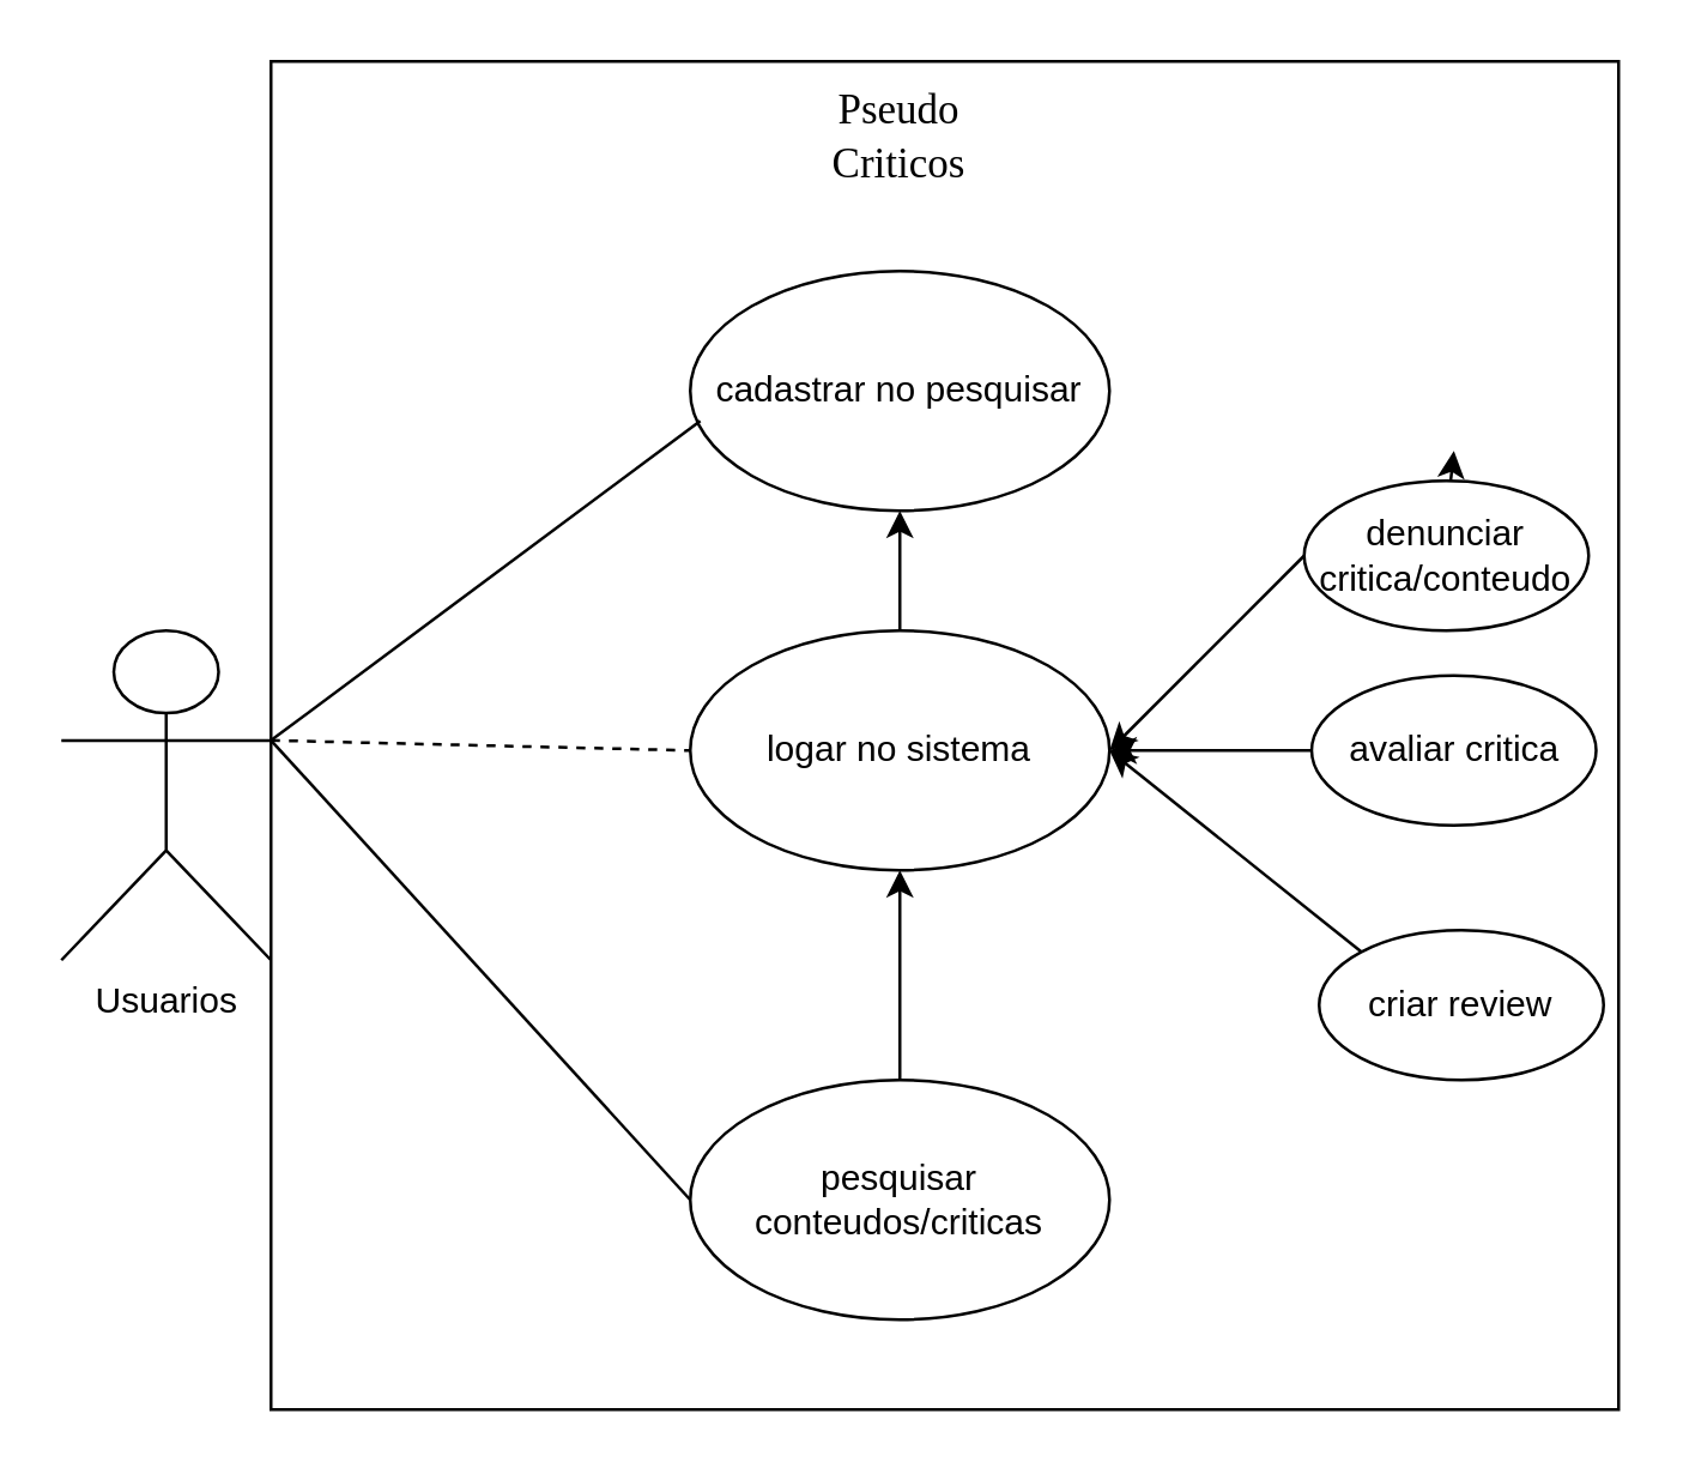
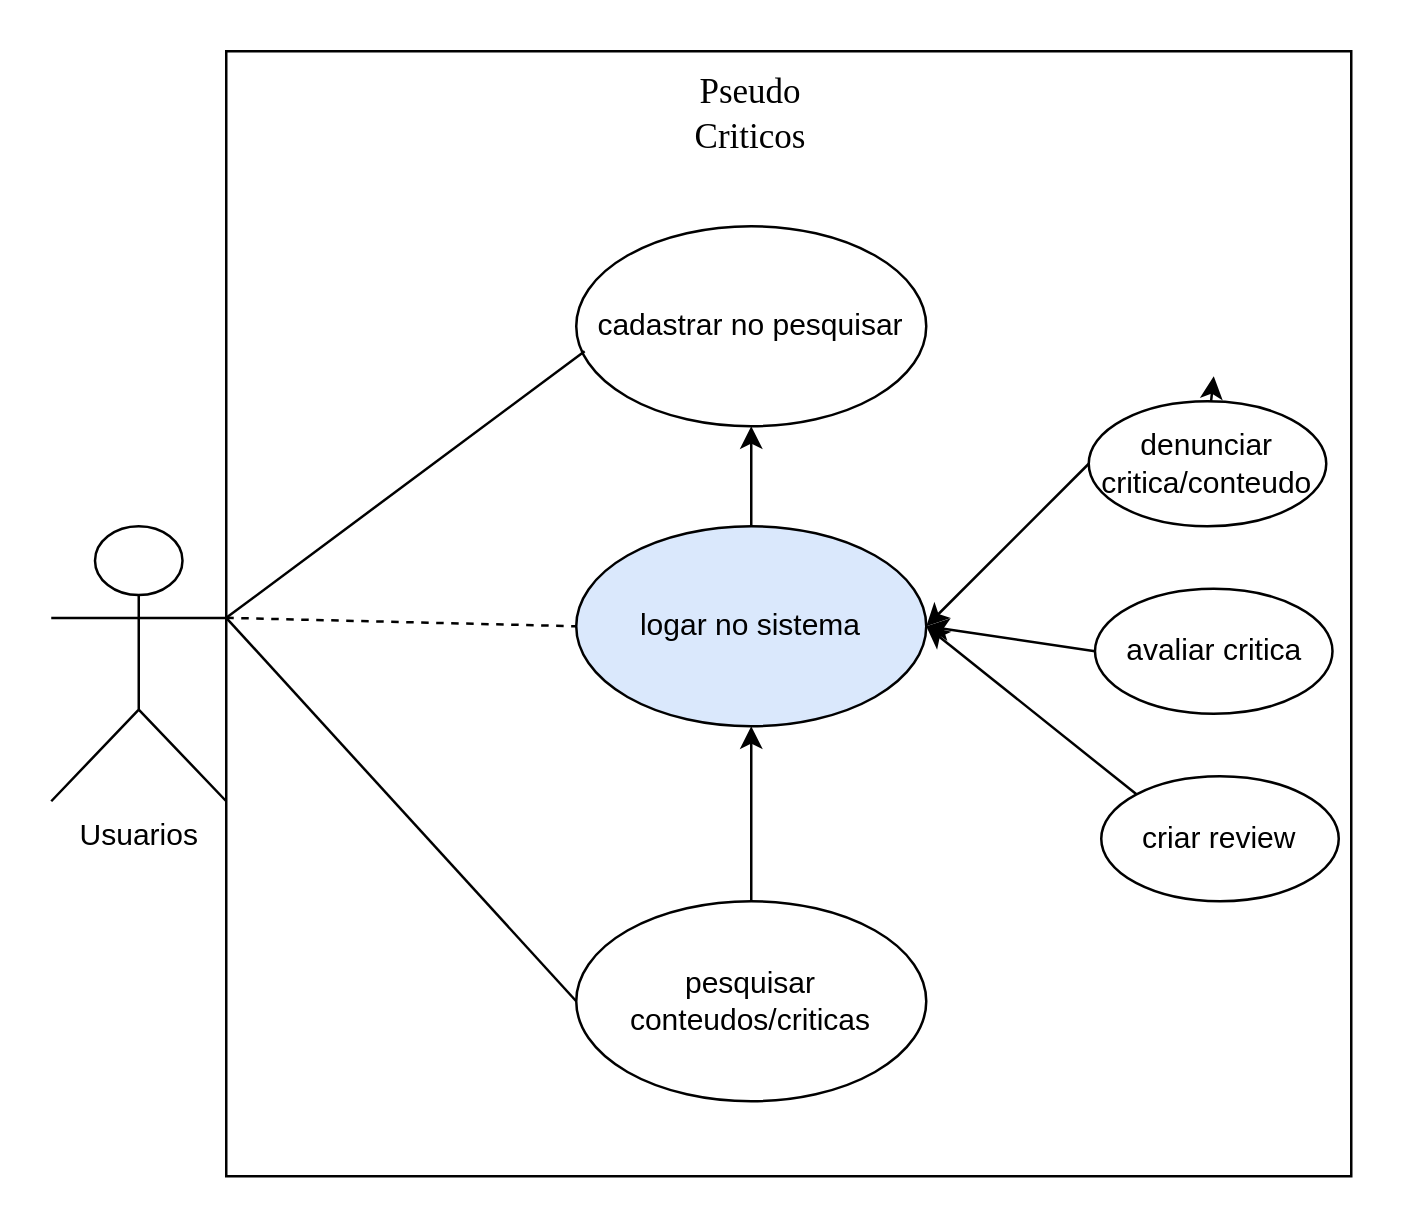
  <mxCell id="0" />
  <mxCell id="1" parent="0" />
  <mxCell id="2" value="" style="whiteSpace=wrap;html=1;aspect=fixed;" vertex="1" parent="1"><mxGeometry x="90" y="20" width="450" height="450" as="geometry" /></mxCell>
  <mxCell id="3" style="edgeStyle=none;html=1;entryX=0.5;entryY=1;entryDx=0;entryDy=0;fontSize=14;" edge="1" parent="1" source="4" target="11"><mxGeometry relative="1" as="geometry" /></mxCell>
- <mxCell id="4" value="logar no sistema" style="ellipse;whiteSpace=wrap;html=1;" vertex="1" parent="1"><mxGeometry x="230" y="210" width="140" height="80" as="geometry" /></mxCell>
+ <mxCell id="4" value="logar no sistema" style="ellipse;whiteSpace=wrap;html=1;fillColor=#dae8fc;" vertex="1" parent="1"><mxGeometry x="230" y="210" width="140" height="80" as="geometry" /></mxCell>
  <mxCell id="5" value="Usuarios&lt;br&gt;" style="shape=umlActor;verticalLabelPosition=bottom;verticalAlign=top;html=1;outlineConnect=0;" vertex="1" parent="1"><mxGeometry x="20" y="210" width="70" height="110" as="geometry" /></mxCell>
  <mxCell id="6" style="edgeStyle=none;html=1;exitX=0;exitY=0;exitDx=0;exitDy=0;entryX=1;entryY=0.5;entryDx=0;entryDy=0;fontSize=14;" edge="1" parent="1" source="7" target="4"><mxGeometry relative="1" as="geometry" /></mxCell>
  <mxCell id="7" value="criar review" style="ellipse;whiteSpace=wrap;html=1;" vertex="1" parent="1"><mxGeometry x="440" y="310" width="95" height="50" as="geometry" /></mxCell>
  <mxCell id="8" style="edgeStyle=none;html=1;exitX=0;exitY=0.5;exitDx=0;exitDy=0;entryX=1;entryY=0.5;entryDx=0;entryDy=0;fontSize=14;" edge="1" parent="1" source="10" target="4"><mxGeometry relative="1" as="geometry" /></mxCell>
  <mxCell id="9" value="" style="edgeStyle=none;html=1;fontSize=14;startArrow=none;" edge="1" parent="1" source="18"><mxGeometry relative="1" as="geometry"><mxPoint x="485" y="150" as="targetPoint" /></mxGeometry></mxCell>
- <mxCell id="10" value="avaliar critica" style="ellipse;whiteSpace=wrap;html=1;" vertex="1" parent="1"><mxGeometry x="437.5" y="225" width="95" height="50" as="geometry" /></mxCell>
+ <mxCell id="10" value="avaliar critica" style="ellipse;whiteSpace=wrap;html=1;" vertex="1" parent="1"><mxGeometry x="437.5" y="235" width="95" height="50" as="geometry" /></mxCell>
  <mxCell id="11" value="cadastrar no pesquisar" style="ellipse;whiteSpace=wrap;html=1;" vertex="1" parent="1"><mxGeometry x="230" y="90" width="140" height="80" as="geometry" /></mxCell>
  <mxCell id="12" value="" style="endArrow=none;html=1;fontSize=14;exitX=1;exitY=0.333;exitDx=0;exitDy=0;exitPerimeter=0;entryX=0.024;entryY=0.625;entryDx=0;entryDy=0;entryPerimeter=0;" edge="1" parent="1" source="5" target="11"><mxGeometry width="50" height="50" relative="1" as="geometry"><mxPoint x="160" y="300" as="sourcePoint" /><mxPoint x="200" y="260" as="targetPoint" /></mxGeometry></mxCell>
  <mxCell id="13" style="edgeStyle=none;html=1;exitX=0.5;exitY=0;exitDx=0;exitDy=0;entryX=0.5;entryY=1;entryDx=0;entryDy=0;fontSize=14;" edge="1" parent="1" source="14" target="4"><mxGeometry relative="1" as="geometry" /></mxCell>
  <mxCell id="14" value="pesquisar conteudos/criticas" style="ellipse;whiteSpace=wrap;html=1;" vertex="1" parent="1"><mxGeometry x="230" y="360" width="140" height="80" as="geometry" /></mxCell>
  <mxCell id="15" value="" style="endArrow=none;html=1;fontSize=14;exitX=1;exitY=0.333;exitDx=0;exitDy=0;exitPerimeter=0;entryX=0;entryY=0.5;entryDx=0;entryDy=0;" edge="1" parent="1" source="5" target="14"><mxGeometry width="50" height="50" relative="1" as="geometry"><mxPoint x="360" y="290" as="sourcePoint" /><mxPoint x="410" y="240" as="targetPoint" /></mxGeometry></mxCell>
  <mxCell id="16" value="" style="endArrow=none;html=1;fontSize=14;exitX=1;exitY=0.333;exitDx=0;exitDy=0;exitPerimeter=0;entryX=0;entryY=0.5;entryDx=0;entryDy=0;dashed=1;" edge="1" parent="1" source="5" target="4"><mxGeometry width="50" height="50" relative="1" as="geometry"><mxPoint x="360" y="290" as="sourcePoint" /><mxPoint x="410" y="240" as="targetPoint" /></mxGeometry></mxCell>
  <mxCell id="17" style="edgeStyle=none;html=1;exitX=0;exitY=0.5;exitDx=0;exitDy=0;entryX=1;entryY=0.5;entryDx=0;entryDy=0;fontSize=14;" edge="1" parent="1" source="18" target="4"><mxGeometry relative="1" as="geometry" /></mxCell>
  <mxCell id="18" value="denunciar critica/conteudo" style="ellipse;whiteSpace=wrap;html=1;" vertex="1" parent="1"><mxGeometry x="435" y="160" width="95" height="50" as="geometry" /></mxCell>
  <mxCell id="19" value="&lt;font face=&quot;Times New Roman&quot;&gt;Pseudo Criticos&lt;/font&gt;" style="text;html=1;strokeColor=none;fillColor=none;align=center;verticalAlign=middle;whiteSpace=wrap;rounded=0;fontSize=14;" vertex="1" parent="1"><mxGeometry x="270" y="30" width="60" height="30" as="geometry" /></mxCell>
